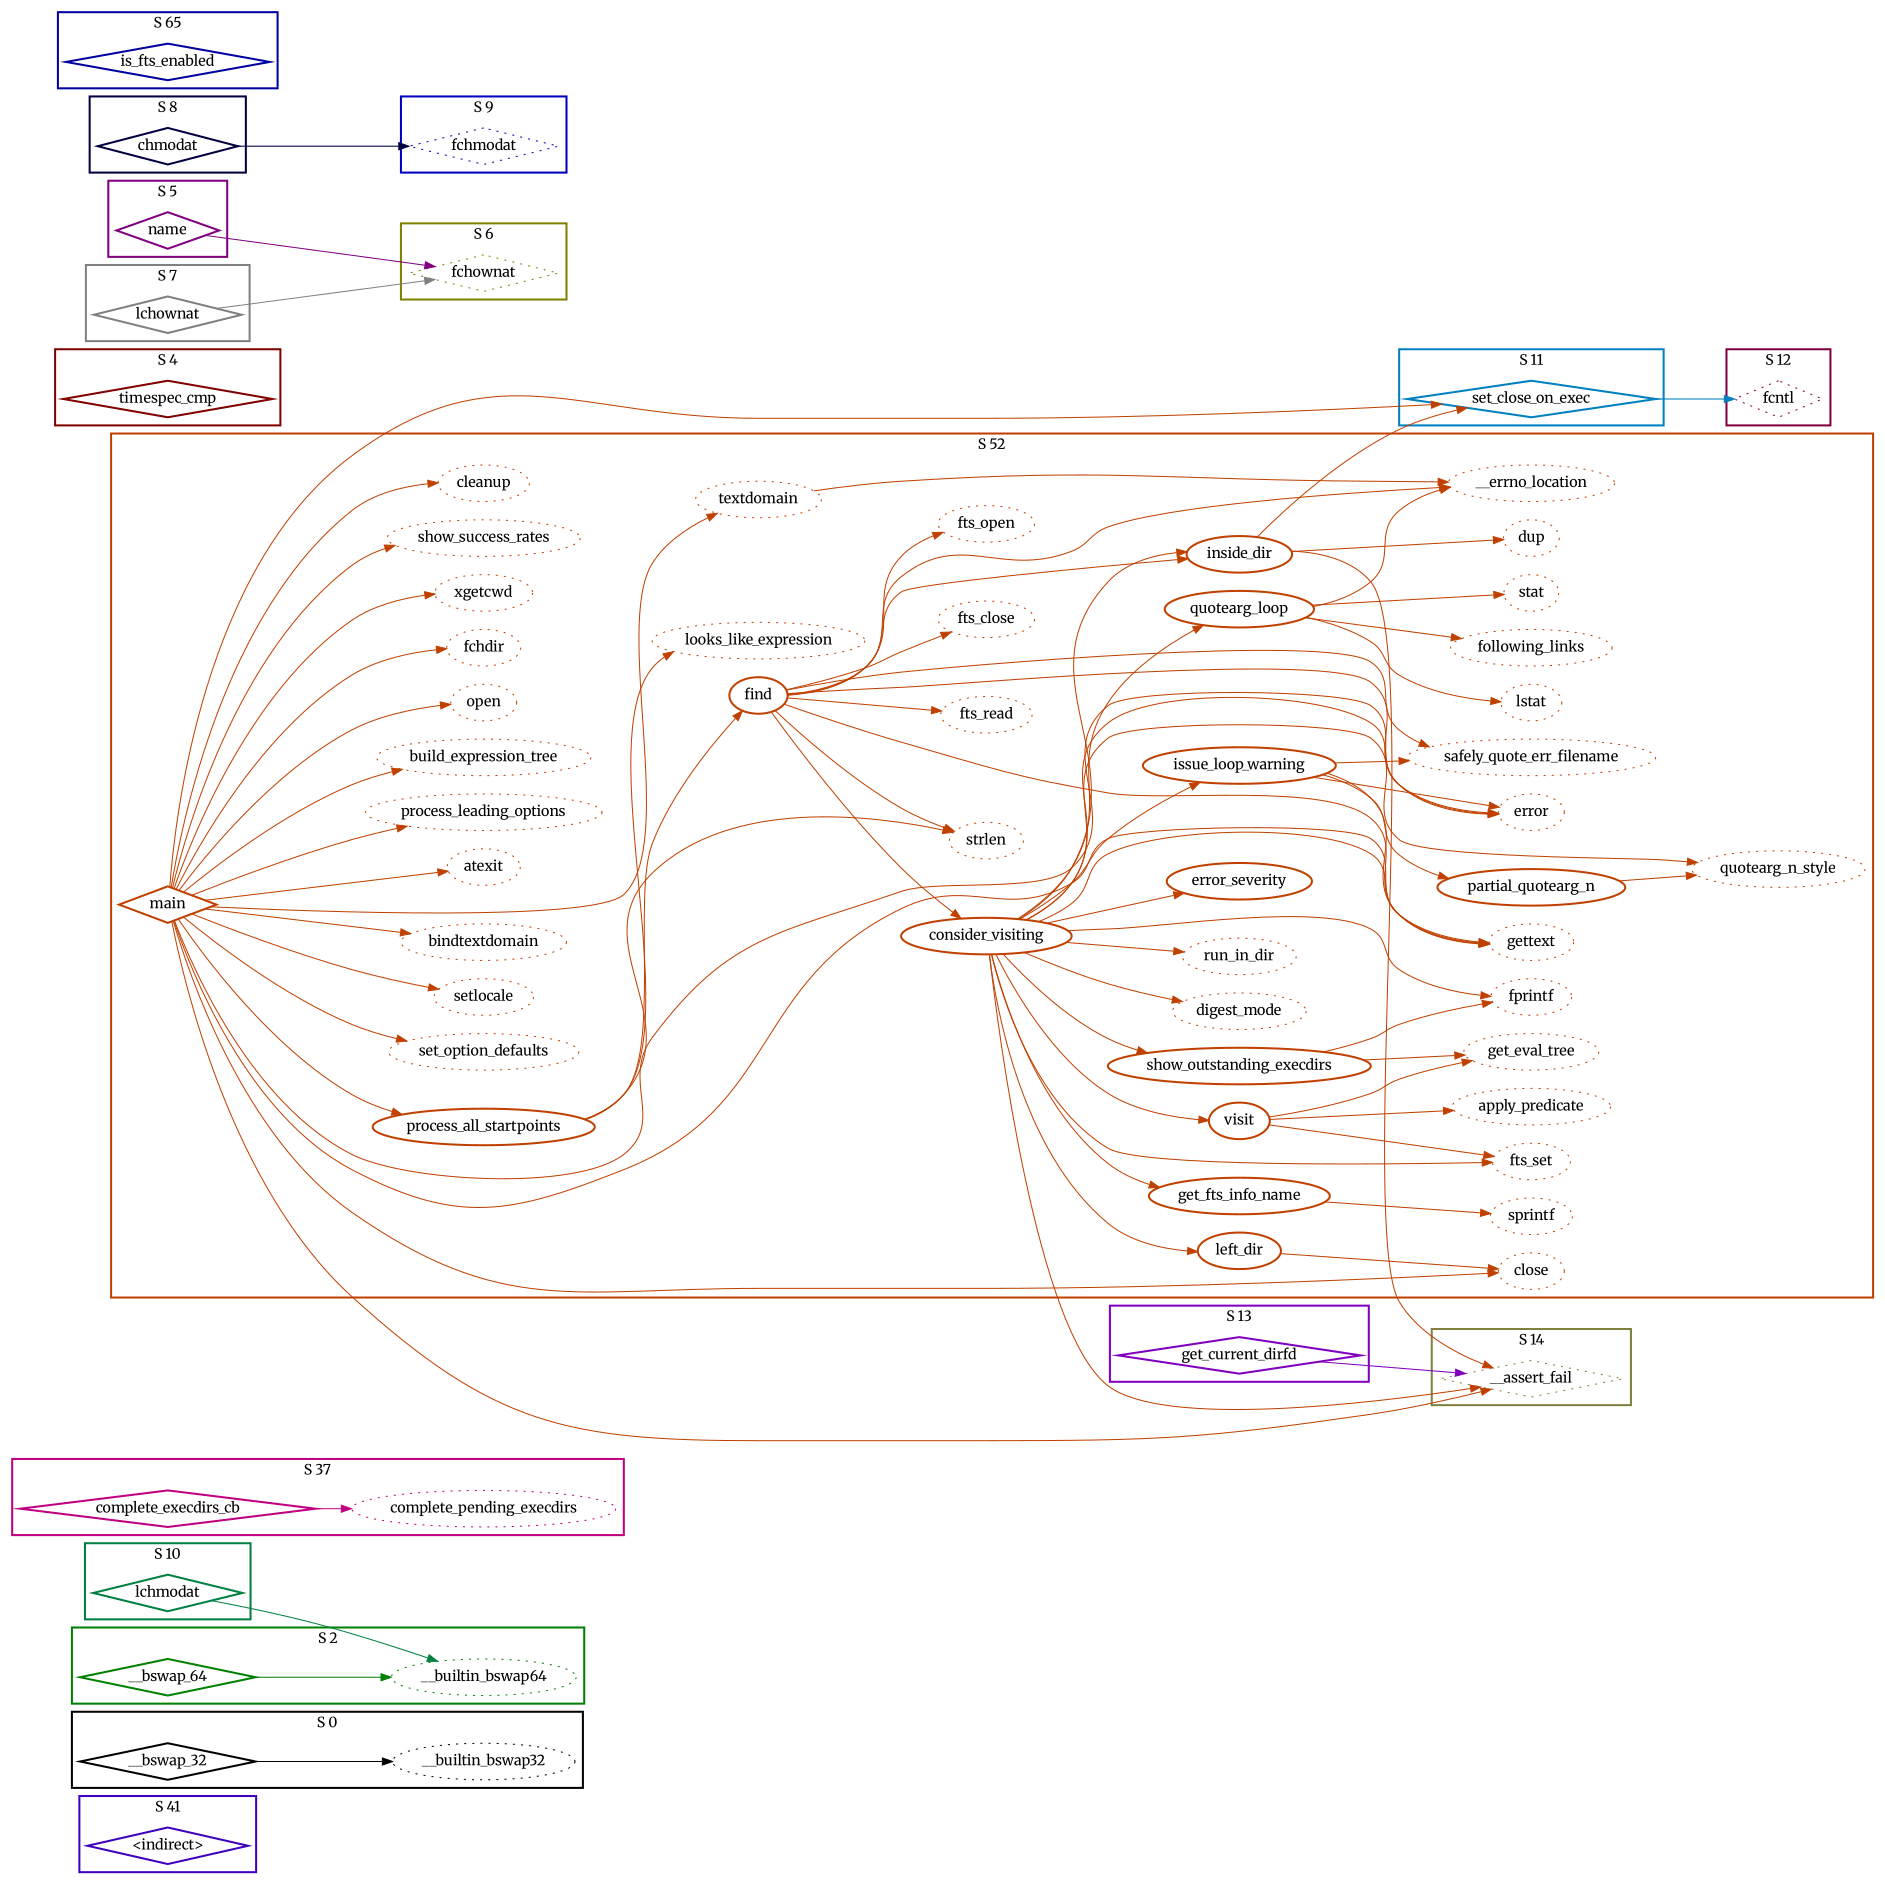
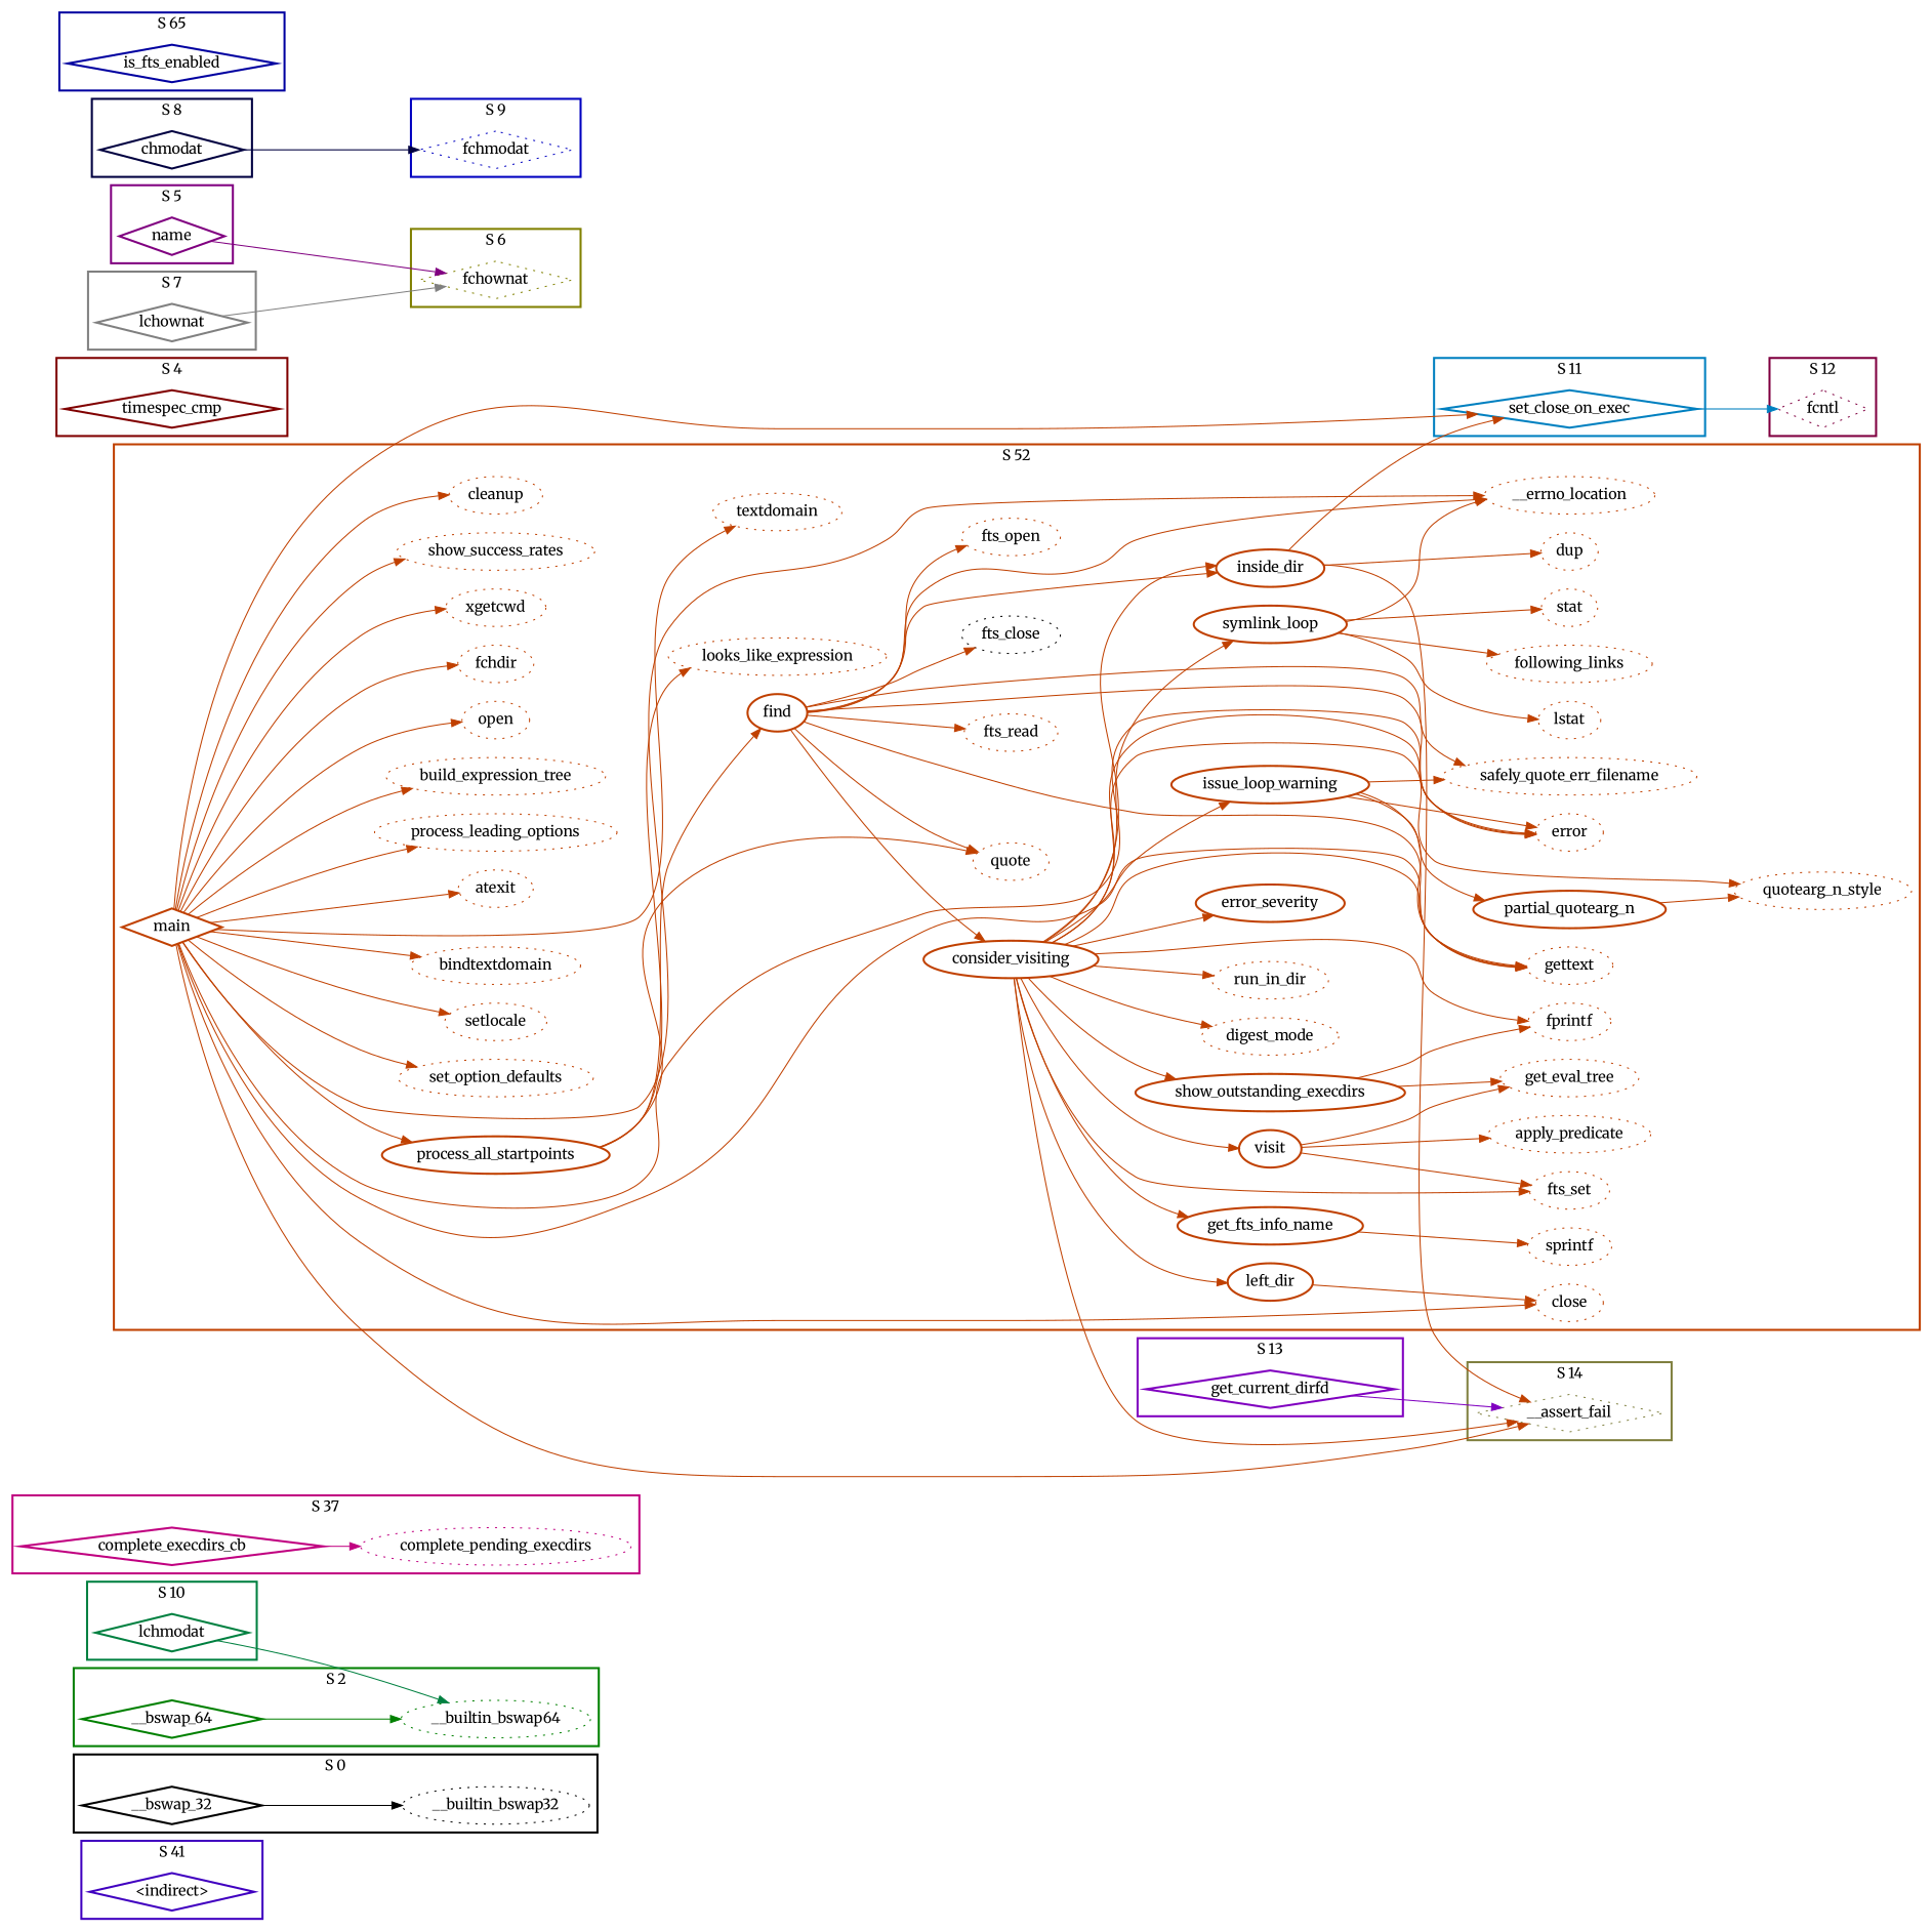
  digraph {
    fontname=Merriweather
    rankdir=LR
    node [color="#C04000" fontname=Merriweather style=dotted]
    edge [color="#C04000" fontname=Merriweather]
    n1 [color="#4000C0" label="<indirect>" shape=diamond style=bold]
    n2 [color="#000000" label=__bswap_32 shape=diamond style=bold]
    n3 [color="#000000" label=__builtin_bswap32]
    n4 [color="#008040" label=lchmodat shape=diamond style=bold]
    n5 [color="#C00080" label=complete_execdirs_cb shape=diamond style=bold]
    n6 [color="#C00080" label=complete_pending_execdirs]
    n7 [color="#008000" label=__bswap_64 shape=diamond style=bold]
    n8 [color="#008000" label=__builtin_bswap64]
    n9 [color="#0080C0" label=set_close_on_exec shape=diamond style=bold]
    n10 [color="#800040" label=fcntl shape=diamond]
    n11 [color="#800000" label=timespec_cmp shape=diamond style=bold]
    n12 [color="#8000C0" label=get_current_dirfd shape=diamond style=bold]
    n13 [label=left_dir style=bold]
    n14 [label=close]
    n15 [label=inside_dir style=bold]
    n16 [label=dup]
    n17 [label=error_severity style=bold]
    n18 [label=get_fts_info_name style=bold]
    n19 [label=sprintf]
    n20 [label=visit style=bold]
    n21 [label=get_eval_tree]
    n22 [label=apply_predicate]
    n23 [label=fts_set]
    n24 [label=partial_quotearg_n style=bold]
    n25 [label=quotearg_n_style]
    n26 [label=issue_loop_warning style=bold]
    n27 [label=safely_quote_err_filename]
    n28 [label=gettext]
    n29 [label=error]
-   n30 [label=quotearg_loop style=bold]
+   n30 [label=symlink_loop style=bold]
    n31 [label=following_links]
    n32 [label=stat]
    n33 [label=lstat]
    n34 [label=__errno_location]
    n35 [label=show_outstanding_execdirs style=bold]
    n36 [label=fprintf]
    n37 [label=consider_visiting style=bold]
    n38 [label=digest_mode]
    n39 [label=run_in_dir]
    n40 [label=find style=bold]
-   n41 [label=strlen]
+   n41 [label=quote]
    n42 [label=fts_open]
    n43 [label=fts_read]
-   n44 [label=fts_close]
+   n44 [color="#000000" label=fts_close]
    n45 [label=process_all_startpoints style=bold]
    n46 [label=looks_like_expression]
    n47 [label=main shape=diamond style=bold]
    n48 [label=set_option_defaults]
    n49 [label=setlocale]
    n50 [label=bindtextdomain]
    n51 [label=textdomain]
    n52 [label=atexit]
    n53 [label=process_leading_options]
    n54 [label=build_expression_tree]
    n55 [label=open]
    n56 [label=fchdir]
    n57 [label=xgetcwd]
    n58 [label=show_success_rates]
    n59 [label=cleanup]
    n60 [color="#800080" label=name shape=diamond style=bold]
    n61 [color="#808040" label=__assert_fail shape=diamond]
    n62 [color="#808000" label=fchownat shape=diamond]
    n63 [color="#808080" label=lchownat shape=diamond style=bold]
    n64 [color="#000040" label=chmodat shape=diamond style=bold]
    n65 [color="#0000C0" label=fchmodat shape=diamond]
    n66 [color="#0000A0" label=is_fts_enabled shape=diamond style=bold]
    subgraph cluster_1 {
      color="#4000C0"
      label="S 41"
      style=bold
      n1
    }
    subgraph cluster_2 {
      color="#000000"
      label="S 0"
      style=bold
      n2
      n3
    }
    subgraph cluster_3 {
      color="#008040"
      label="S 10"
      style=bold
      n4
    }
    subgraph cluster_4 {
      color="#C00080"
      label="S 37"
      style=bold
      n5
      n6
    }
    subgraph cluster_5 {
      color="#008000"
      label="S 2"
      style=bold
      n7
      n8
    }
    subgraph cluster_6 {
      color="#0080C0"
      label="S 11"
      style=bold
      n9
    }
    subgraph cluster_7 {
      color="#800040"
      label="S 12"
      style=bold
      n10
    }
    subgraph cluster_8 {
      color="#800000"
      label="S 4"
      style=bold
      n11
    }
    subgraph cluster_9 {
      color="#8000C0"
      label="S 13"
      style=bold
      n12
    }
    subgraph cluster_10 {
      color="#C04000"
      label="S 52"
      style=bold
      n13
      n14
      n15
      n16
      n17
      n18
      n19
      n20
      n21
      n22
      n23
      n24
      n25
      n26
      n27
      n28
      n29
      n30
      n31
      n32
      n33
      n34
      n35
      n36
      n37
      n38
      n39
      n40
      n41
      n42
      n43
      n44
      n45
      n46
      n47
      n48
      n49
      n50
      n51
      n52
      n53
      n54
      n55
      n56
      n57
      n58
      n59
    }
    subgraph cluster_11 {
      color="#800080"
      label="S 5"
      style=bold
      n60
    }
    subgraph cluster_12 {
      color="#808040"
      label="S 14"
      style=bold
      n61
    }
    subgraph cluster_13 {
      color="#808000"
      label="S 6"
      style=bold
      n62
    }
    subgraph cluster_14 {
      color="#808080"
      label="S 7"
      style=bold
      n63
    }
    subgraph cluster_15 {
      color="#000040"
      label="S 8"
      style=bold
      n64
    }
    subgraph cluster_16 {
      color="#0000C0"
      label="S 9"
      style=bold
      n65
    }
    subgraph cluster_17 {
      color="#0000A0"
      label="S 65"
      style=bold
      n66
    }
    n2 -> n3 [color="#000000"]
    n4 -> n8 [color="#008040"]
    n5 -> n6 [color="#C00080"]
    n7 -> n8 [color="#008000"]
    n9 -> n10 [color="#0080C0"]
    n12 -> n61 [color="#8000C0"]
    n13 -> n14
    n15 -> n9
    n15 -> n16
    n15 -> n61
    n18 -> n19
    n20 -> n21
    n20 -> n22
    n20 -> n23
    n24 -> n25
    n26 -> n24
    n26 -> n27
    n26 -> n28
    n26 -> n29
    n30 -> n31
    n30 -> n32
    n30 -> n33
    n30 -> n34
    n35 -> n21
    n35 -> n36
    n37 -> n13
    n37 -> n15
    n37 -> n17
    n37 -> n18
    n37 -> n20
    n37 -> n23
    n37 -> n25
    n37 -> n26
    n37 -> n28
    n37 -> n29
    n37 -> n30
    n37 -> n35
    n37 -> n36
    n37 -> n38
    n37 -> n39
    n37 -> n61
    n40 -> n15
    n40 -> n27
    n40 -> n28
    n40 -> n29
    n40 -> n34
    n40 -> n37
    n40 -> n41
    n40 -> n42
    n40 -> n43
    n40 -> n44
    n45 -> n40
    n45 -> n41
    n45 -> n46
    n47 -> n9
    n47 -> n14
    n47 -> n28
    n47 -> n29
-   n51 -> n34
+   n47 -> n34
    n47 -> n45
    n47 -> n48
    n47 -> n49
    n47 -> n50
    n47 -> n51
    n47 -> n52
    n47 -> n53
    n47 -> n54
    n47 -> n55
    n47 -> n56
    n47 -> n57
    n47 -> n58
    n47 -> n59
    n47 -> n61
    n60 -> n62 [color="#800080"]
    n63 -> n62 [color="#808080"]
    n64 -> n65 [color="#000040"]
  }
